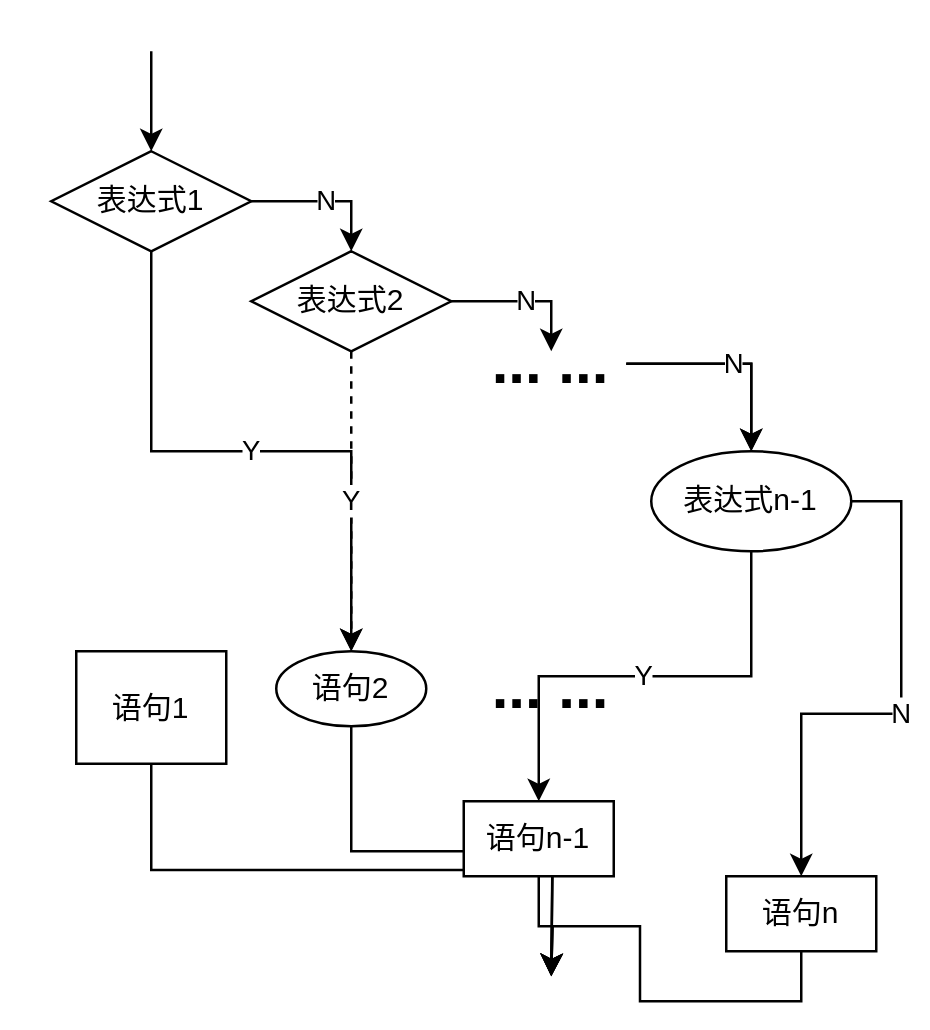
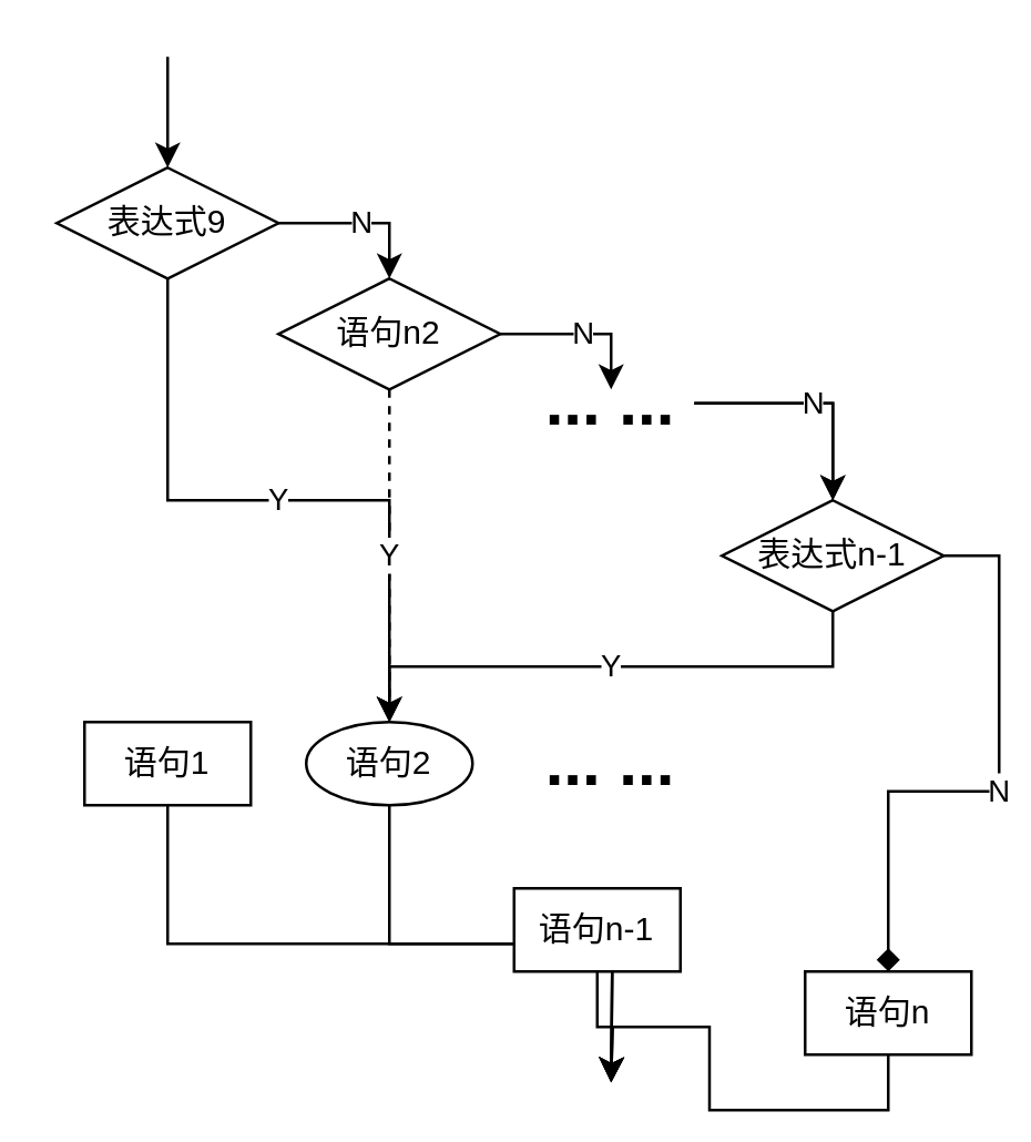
  <mxCell id="0" />
  <mxCell id="1" parent="0" />
  <mxCell id="2" value="Y" style="edgeStyle=orthogonalEdgeStyle;rounded=0;orthogonalLoop=1;jettySize=auto;html=1;exitX=0.5;exitY=1;exitDx=0;exitDy=0;" edge="1" parent="1" source="4" target="14"><mxGeometry relative="1" as="geometry" /></mxCell>
  <mxCell id="3" value="N" style="edgeStyle=orthogonalEdgeStyle;rounded=0;orthogonalLoop=1;jettySize=auto;html=1;exitX=1;exitY=0.5;exitDx=0;exitDy=0;" edge="1" parent="1" source="4" target="7"><mxGeometry relative="1" as="geometry" /></mxCell>
- <mxCell id="4" value="表达式1" style="rhombus;whiteSpace=wrap;html=1;" vertex="1" parent="1"><mxGeometry x="20" y="60" width="80" height="40" as="geometry" /></mxCell>
+ <mxCell id="4" value="表达式9" style="rhombus;whiteSpace=wrap;html=1;" vertex="1" parent="1"><mxGeometry x="20" y="60" width="80" height="40" as="geometry" /></mxCell>
  <mxCell id="5" value="Y" style="edgeStyle=orthogonalEdgeStyle;rounded=0;orthogonalLoop=1;jettySize=auto;html=1;exitX=0.5;exitY=1;exitDx=0;exitDy=0;entryX=0.5;entryY=0;entryDx=0;entryDy=0;dashed=1;" edge="1" parent="1" source="7" target="14"><mxGeometry relative="1" as="geometry" /></mxCell>
  <mxCell id="6" value="N" style="edgeStyle=orthogonalEdgeStyle;rounded=0;orthogonalLoop=1;jettySize=auto;html=1;exitX=1;exitY=0.5;exitDx=0;exitDy=0;" edge="1" parent="1" source="7"><mxGeometry relative="1" as="geometry"><mxPoint x="220" y="140" as="targetPoint" /><Array as="points"><mxPoint x="220" y="120" /></Array></mxGeometry></mxCell>
- <mxCell id="7" value="表达式2" style="rhombus;whiteSpace=wrap;html=1;" vertex="1" parent="1"><mxGeometry x="100" y="100" width="80" height="40" as="geometry" /></mxCell>
- <mxCell id="8" value="Y" style="edgeStyle=orthogonalEdgeStyle;rounded=0;orthogonalLoop=1;jettySize=auto;html=1;exitX=0.5;exitY=1;exitDx=0;exitDy=0;entryX=0.5;entryY=0;entryDx=0;entryDy=0;" edge="1" parent="1" source="10" target="16"><mxGeometry relative="1" as="geometry" /></mxCell>
- <mxCell id="9" value="N" style="edgeStyle=orthogonalEdgeStyle;rounded=0;orthogonalLoop=1;jettySize=auto;html=1;exitX=1;exitY=0.5;exitDx=0;exitDy=0;entryX=0.5;entryY=0;entryDx=0;entryDy=0;" edge="1" parent="1" source="10" target="19"><mxGeometry relative="1" as="geometry" /></mxCell>
- <mxCell id="10" value="表达式n-1" style="ellipse;whiteSpace=wrap;html=1;" vertex="1" parent="1"><mxGeometry x="260" y="180" width="80" height="40" as="geometry" /></mxCell>
+ <mxCell id="7" value="语句n2" style="rhombus;whiteSpace=wrap;html=1;" vertex="1" parent="1"><mxGeometry x="100" y="100" width="80" height="40" as="geometry" /></mxCell>
+ <mxCell id="8" value="Y" style="edgeStyle=orthogonalEdgeStyle;rounded=0;orthogonalLoop=1;jettySize=auto;html=1;exitX=0.5;exitY=1;exitDx=0;exitDy=0;" edge="1" parent="1" source="10" target="14"><mxGeometry relative="1" as="geometry" /></mxCell>
+ <mxCell id="9" value="N" style="edgeStyle=orthogonalEdgeStyle;rounded=0;orthogonalLoop=1;jettySize=auto;html=1;exitX=1;exitY=0.5;exitDx=0;exitDy=0;entryX=0.5;entryY=0;entryDx=0;entryDy=0;endArrow=diamond;" edge="1" parent="1" source="10" target="19"><mxGeometry relative="1" as="geometry" /></mxCell>
+ <mxCell id="10" value="表达式n-1" style="rhombus;whiteSpace=wrap;html=1;" vertex="1" parent="1"><mxGeometry x="260" y="180" width="80" height="40" as="geometry" /></mxCell>
  <mxCell id="11" style="edgeStyle=orthogonalEdgeStyle;rounded=0;orthogonalLoop=1;jettySize=auto;html=1;exitX=0.5;exitY=1;exitDx=0;exitDy=0;" edge="1" parent="1" source="12"><mxGeometry relative="1" as="geometry"><mxPoint x="220" y="390" as="targetPoint" /></mxGeometry></mxCell>
- <mxCell id="12" value="语句1" style="rounded=0;whiteSpace=wrap;html=1;" vertex="1" parent="1"><mxGeometry x="30" y="260" width="60" height="45" as="geometry" /></mxCell>
+ <mxCell id="12" value="语句1" style="rounded=0;whiteSpace=wrap;html=1;" vertex="1" parent="1"><mxGeometry x="30" y="260" width="60" height="30" as="geometry" /></mxCell>
  <mxCell id="13" style="edgeStyle=orthogonalEdgeStyle;rounded=0;orthogonalLoop=1;jettySize=auto;html=1;exitX=0.5;exitY=1;exitDx=0;exitDy=0;" edge="1" parent="1" source="14"><mxGeometry relative="1" as="geometry"><mxPoint x="220" y="390" as="targetPoint" /></mxGeometry></mxCell>
  <mxCell id="14" value="语句2" style="ellipse;whiteSpace=wrap;html=1;" vertex="1" parent="1"><mxGeometry x="110" y="260" width="60" height="30" as="geometry" /></mxCell>
  <mxCell id="15" style="edgeStyle=orthogonalEdgeStyle;rounded=0;orthogonalLoop=1;jettySize=auto;html=1;exitX=0.5;exitY=1;exitDx=0;exitDy=0;" edge="1" parent="1" source="16"><mxGeometry relative="1" as="geometry"><mxPoint x="220" y="390" as="targetPoint" /></mxGeometry></mxCell>
  <mxCell id="16" value="语句n-1" style="rounded=0;whiteSpace=wrap;html=1;" vertex="1" parent="1"><mxGeometry x="185" y="320" width="60" height="30" as="geometry" /></mxCell>
  <mxCell id="17" value="" style="endArrow=classic;html=1;rounded=0;" edge="1" parent="1" target="4"><mxGeometry width="50" height="50" relative="1" as="geometry"><mxPoint x="60" y="20" as="sourcePoint" /><mxPoint x="250" y="190" as="targetPoint" /></mxGeometry></mxCell>
  <mxCell id="18" style="edgeStyle=orthogonalEdgeStyle;rounded=0;orthogonalLoop=1;jettySize=auto;html=1;exitX=0.5;exitY=1;exitDx=0;exitDy=0;" edge="1" parent="1" source="19"><mxGeometry relative="1" as="geometry"><mxPoint x="220" y="390" as="targetPoint" /></mxGeometry></mxCell>
  <mxCell id="19" value="语句n" style="rounded=0;whiteSpace=wrap;html=1;" vertex="1" parent="1"><mxGeometry x="290" y="350" width="60" height="30" as="geometry" /></mxCell>
  <mxCell id="20" style="edgeStyle=orthogonalEdgeStyle;rounded=0;orthogonalLoop=1;jettySize=auto;html=1;entryX=0.5;entryY=0;entryDx=0;entryDy=0;" edge="1" parent="1" source="22" target="10"><mxGeometry relative="1" as="geometry" /></mxCell>
  <mxCell id="21" value="N" style="edgeStyle=orthogonalEdgeStyle;rounded=0;orthogonalLoop=1;jettySize=auto;html=1;" edge="1" parent="1" source="22" target="10"><mxGeometry relative="1" as="geometry"><Array as="points"><mxPoint x="300" y="145" /></Array></mxGeometry></mxCell>
  <mxCell id="22" value="&lt;b&gt;&lt;font style=&quot;font-size: 24px;&quot;&gt;... ...&lt;/font&gt;&lt;/b&gt;" style="text;html=1;strokeColor=none;fillColor=none;align=center;verticalAlign=middle;whiteSpace=wrap;rounded=0;" vertex="1" parent="1"><mxGeometry x="190" y="130" width="60" height="30" as="geometry" /></mxCell>
  <mxCell id="23" value="&lt;b&gt;&lt;font style=&quot;font-size: 24px;&quot;&gt;... ...&lt;/font&gt;&lt;/b&gt;" style="text;html=1;strokeColor=none;fillColor=none;align=center;verticalAlign=middle;whiteSpace=wrap;rounded=0;" vertex="1" parent="1"><mxGeometry x="190" y="260" width="60" height="30" as="geometry" /></mxCell>
  <mxCell id="24" style="edgeStyle=orthogonalEdgeStyle;rounded=0;orthogonalLoop=1;jettySize=auto;html=1;exitX=0.5;exitY=1;exitDx=0;exitDy=0;" edge="1" parent="1" source="22" target="22"><mxGeometry relative="1" as="geometry" /></mxCell>
